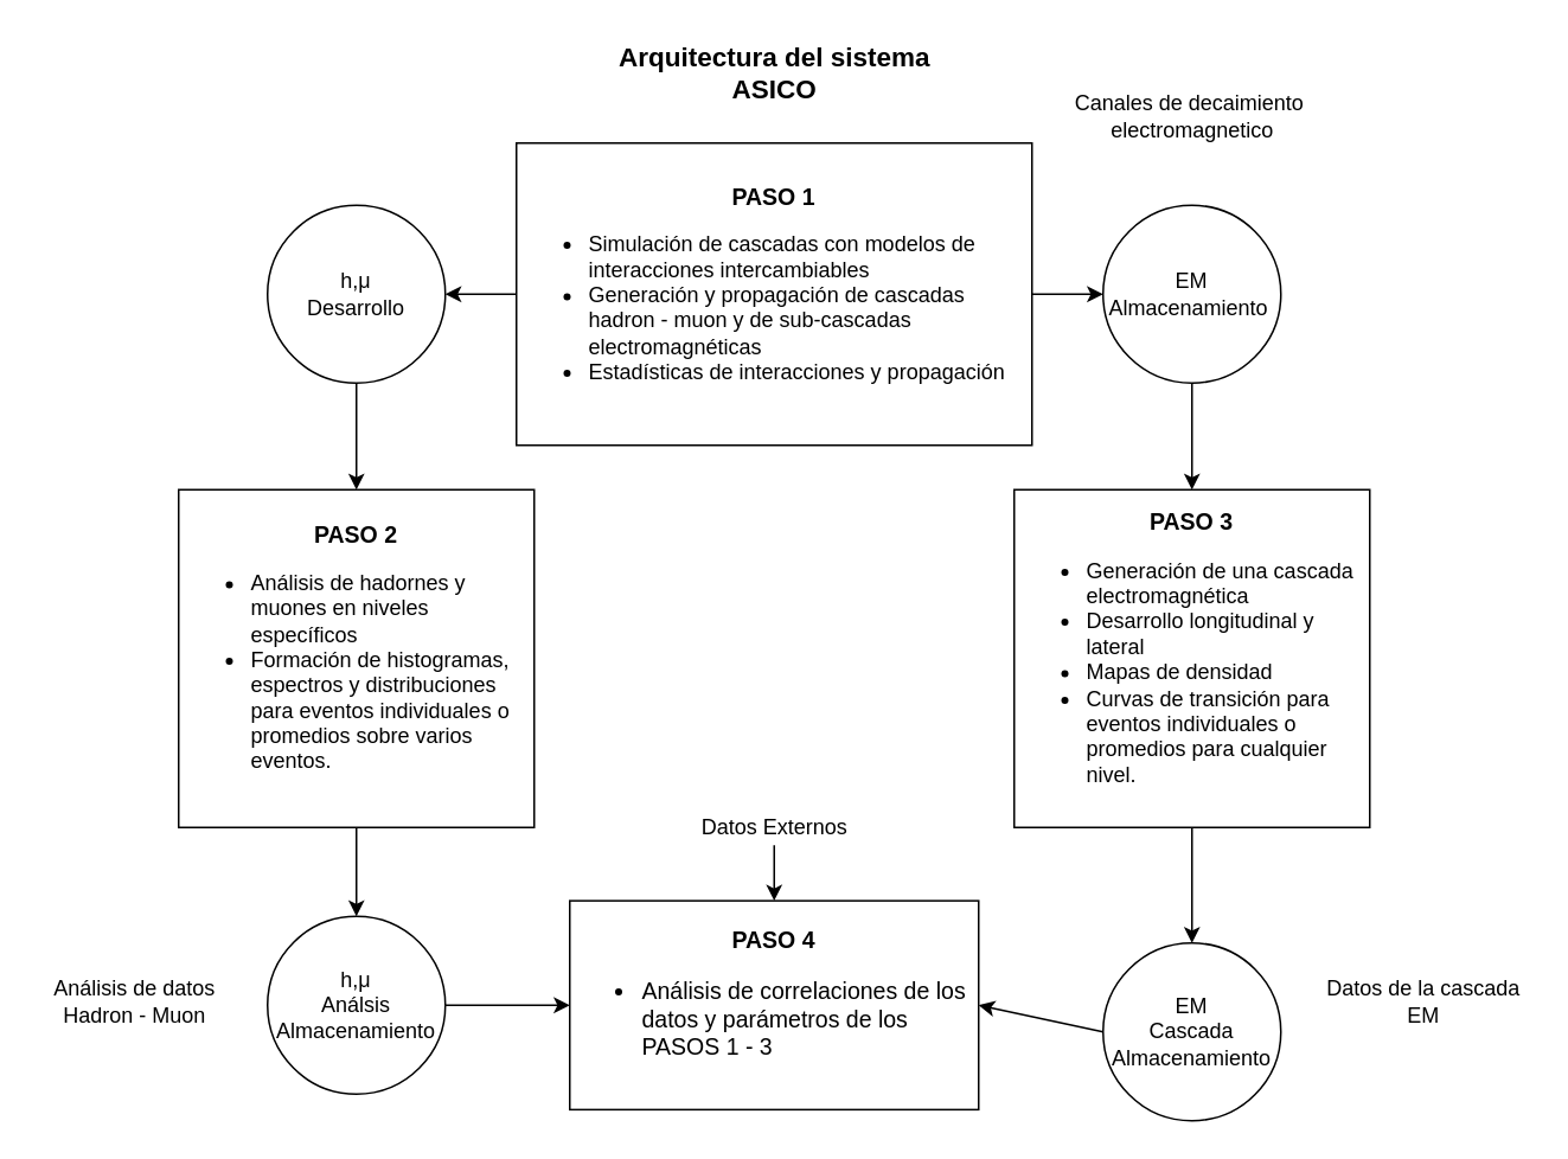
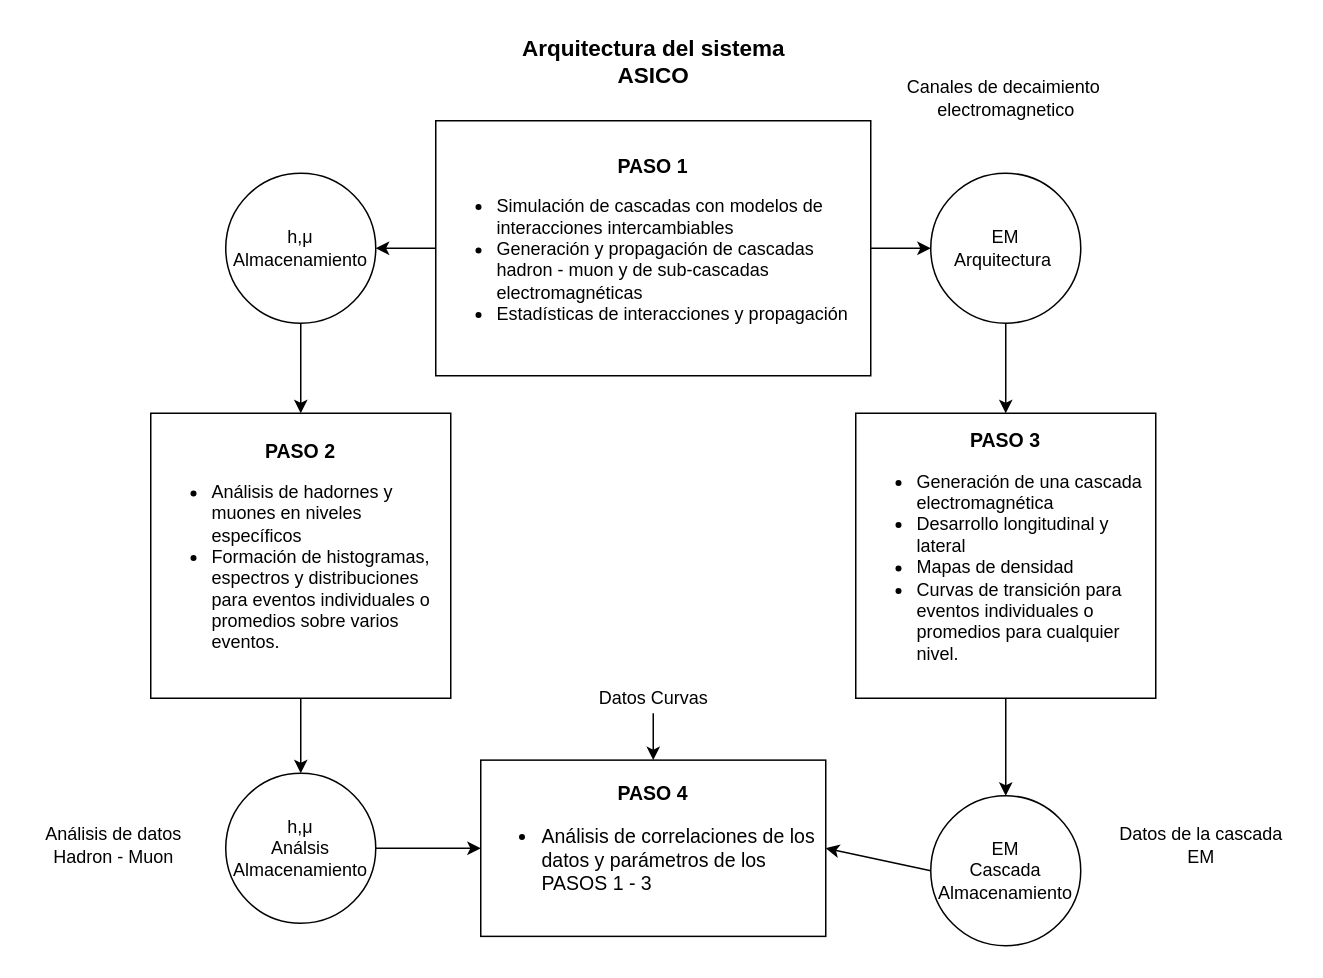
  <mxCell id="0" />
  <mxCell id="1" parent="0" />
- <mxCell id="2" value="h,μ&lt;br&gt;Desarrollo" style="ellipse;whiteSpace=wrap;html=1;aspect=fixed;" parent="1" vertex="1"><mxGeometry x="150" y="115" width="100" height="100" as="geometry" /></mxCell>
+ <mxCell id="2" value="h,μ&lt;br&gt;Almacenamiento" style="ellipse;whiteSpace=wrap;html=1;aspect=fixed;" parent="1" vertex="1"><mxGeometry x="150" y="115" width="100" height="100" as="geometry" /></mxCell>
  <mxCell id="3" value="&lt;font style=&quot;font-size: 13px&quot;&gt;&lt;b&gt;PASO 1&lt;/b&gt;&lt;/font&gt;&lt;br&gt;&lt;ul&gt;&lt;li style=&quot;text-align: left&quot;&gt;Simulación de cascadas con modelos de interacciones intercambiables&lt;/li&gt;&lt;li style=&quot;text-align: left&quot;&gt;Generación y propagación de cascadas hadron - muon y de sub-cascadas electromagnéticas&lt;/li&gt;&lt;li style=&quot;text-align: left&quot;&gt;Estadísticas de interacciones y propagación&lt;/li&gt;&lt;/ul&gt;" style="rounded=0;whiteSpace=wrap;html=1;" parent="1" vertex="1"><mxGeometry x="290" y="80" width="290" height="170" as="geometry" /></mxCell>
  <mxCell id="4" value="&lt;font style=&quot;font-size: 13px&quot;&gt;&lt;b&gt;PASO 2&lt;/b&gt;&lt;/font&gt;&lt;br&gt;&lt;ul&gt;&lt;li style=&quot;text-align: left&quot;&gt;Análisis de hadornes y muones en niveles específicos&lt;/li&gt;&lt;li style=&quot;text-align: left&quot;&gt;Formación de histogramas, espectros y distribuciones para eventos individuales o promedios sobre varios eventos.&lt;/li&gt;&lt;/ul&gt;" style="rounded=0;whiteSpace=wrap;html=1;" parent="1" vertex="1"><mxGeometry x="100" y="275" width="200" height="190" as="geometry" /></mxCell>
  <mxCell id="5" value="&lt;font style=&quot;font-size: 13px&quot;&gt;&lt;b&gt;PASO 3&lt;/b&gt;&lt;/font&gt;&lt;br&gt;&lt;ul&gt;&lt;li style=&quot;text-align: left&quot;&gt;Generación de una cascada electromagnética&lt;/li&gt;&lt;li style=&quot;text-align: left&quot;&gt;Desarrollo longitudinal y lateral&lt;/li&gt;&lt;li style=&quot;text-align: left&quot;&gt;Mapas de densidad&lt;/li&gt;&lt;li style=&quot;text-align: left&quot;&gt;Curvas de transición para eventos individuales o promedios para cualquier nivel.&lt;/li&gt;&lt;/ul&gt;" style="rounded=0;whiteSpace=wrap;html=1;" parent="1" vertex="1"><mxGeometry x="570" y="275" width="200" height="190" as="geometry" /></mxCell>
- <mxCell id="6" value="EM&lt;br&gt;Almacenamiento&amp;nbsp;" style="ellipse;whiteSpace=wrap;html=1;aspect=fixed;" parent="1" vertex="1"><mxGeometry x="620" y="115" width="100" height="100" as="geometry" /></mxCell>
+ <mxCell id="6" value="EM&lt;br&gt;Arquitectura&amp;nbsp;" style="ellipse;whiteSpace=wrap;html=1;aspect=fixed;" parent="1" vertex="1"><mxGeometry x="620" y="115" width="100" height="100" as="geometry" /></mxCell>
  <mxCell id="7" value="EM&lt;br&gt;Cascada&lt;br&gt;Almacenamiento&lt;br&gt;" style="ellipse;whiteSpace=wrap;html=1;aspect=fixed;" parent="1" vertex="1"><mxGeometry x="620" y="530" width="100" height="100" as="geometry" /></mxCell>
  <mxCell id="8" value="&lt;span&gt;h,μ&lt;br&gt;&lt;/span&gt;Análsis&lt;br&gt;Almacenamiento" style="ellipse;whiteSpace=wrap;html=1;aspect=fixed;" parent="1" vertex="1"><mxGeometry x="150" y="515" width="100" height="100" as="geometry" /></mxCell>
  <mxCell id="9" value="&lt;span style=&quot;font-size: 13px&quot;&gt;&lt;b&gt;PASO 4&lt;/b&gt;&lt;br&gt;&lt;ul&gt;&lt;li style=&quot;text-align: left&quot;&gt;Análisis de correlaciones de los datos y parámetros de los PASOS 1 - 3&lt;/li&gt;&lt;/ul&gt;&lt;/span&gt;" style="rounded=0;whiteSpace=wrap;html=1;" parent="1" vertex="1"><mxGeometry x="320" y="506.25" width="230" height="117.5" as="geometry" /></mxCell>
  <mxCell id="10" value="Análisis de datos&lt;br&gt;Hadron - Muon" style="text;html=1;resizable=0;autosize=1;align=center;verticalAlign=middle;points=[];fillColor=none;strokeColor=none;rounded=0;" parent="1" vertex="1"><mxGeometry x="20" y="547.5" width="110" height="30" as="geometry" /></mxCell>
  <mxCell id="11" value="Canales de decaimiento&amp;nbsp;&lt;br&gt;electromagnetico" style="text;html=1;resizable=0;autosize=1;align=center;verticalAlign=middle;points=[];fillColor=none;strokeColor=none;rounded=0;" parent="1" vertex="1"><mxGeometry x="595" y="50" width="150" height="30" as="geometry" /></mxCell>
  <mxCell id="12" value="Datos de la cascada &lt;br&gt;EM" style="text;html=1;resizable=0;autosize=1;align=center;verticalAlign=middle;points=[];fillColor=none;strokeColor=none;rounded=0;" parent="1" vertex="1"><mxGeometry x="740" y="547.5" width="120" height="30" as="geometry" /></mxCell>
  <mxCell id="13" value="" style="edgeStyle=orthogonalEdgeStyle;rounded=0;orthogonalLoop=1;jettySize=auto;html=1;fontSize=13;" parent="1" source="14" target="9" edge="1"><mxGeometry relative="1" as="geometry" /></mxCell>
- <mxCell id="14" value="Datos Externos" style="text;html=1;resizable=0;autosize=1;align=center;verticalAlign=middle;points=[];fillColor=none;strokeColor=none;rounded=0;" parent="1" vertex="1"><mxGeometry x="385" y="455" width="100" height="20" as="geometry" /></mxCell>
+ <mxCell id="14" value="Datos Curvas" style="text;html=1;resizable=0;autosize=1;align=center;verticalAlign=middle;points=[];fillColor=none;strokeColor=none;rounded=0;" parent="1" vertex="1"><mxGeometry x="385" y="455" width="100" height="20" as="geometry" /></mxCell>
  <mxCell id="15" value="" style="endArrow=classic;html=1;rounded=0;exitX=0;exitY=0.5;exitDx=0;exitDy=0;entryX=1;entryY=0.5;entryDx=0;entryDy=0;" parent="1" source="3" target="2" edge="1"><mxGeometry width="50" height="50" relative="1" as="geometry"><mxPoint x="460" y="325" as="sourcePoint" /><mxPoint x="510" y="275" as="targetPoint" /></mxGeometry></mxCell>
  <mxCell id="16" value="" style="endArrow=classic;html=1;rounded=0;exitX=1;exitY=0.5;exitDx=0;exitDy=0;" parent="1" source="3" target="6" edge="1"><mxGeometry width="50" height="50" relative="1" as="geometry"><mxPoint x="300" y="175" as="sourcePoint" /><mxPoint x="260" y="175" as="targetPoint" /></mxGeometry></mxCell>
  <mxCell id="17" value="" style="endArrow=classic;html=1;rounded=0;exitX=0.5;exitY=1;exitDx=0;exitDy=0;entryX=0.5;entryY=0;entryDx=0;entryDy=0;" parent="1" source="2" target="4" edge="1"><mxGeometry width="50" height="50" relative="1" as="geometry"><mxPoint x="300" y="175" as="sourcePoint" /><mxPoint x="260" y="175" as="targetPoint" /></mxGeometry></mxCell>
  <mxCell id="18" value="" style="endArrow=classic;html=1;rounded=0;exitX=0.5;exitY=1;exitDx=0;exitDy=0;entryX=0.5;entryY=0;entryDx=0;entryDy=0;" parent="1" source="4" target="8" edge="1"><mxGeometry width="50" height="50" relative="1" as="geometry"><mxPoint x="310" y="185" as="sourcePoint" /><mxPoint x="270" y="185" as="targetPoint" /></mxGeometry></mxCell>
  <mxCell id="19" value="" style="endArrow=classic;html=1;rounded=0;exitX=0.5;exitY=1;exitDx=0;exitDy=0;entryX=0.5;entryY=0;entryDx=0;entryDy=0;" parent="1" source="6" target="5" edge="1"><mxGeometry width="50" height="50" relative="1" as="geometry"><mxPoint x="320" y="195" as="sourcePoint" /><mxPoint x="280" y="195" as="targetPoint" /></mxGeometry></mxCell>
  <mxCell id="20" value="" style="endArrow=classic;html=1;rounded=0;exitX=0.5;exitY=1;exitDx=0;exitDy=0;entryX=0.5;entryY=0;entryDx=0;entryDy=0;" parent="1" source="5" target="7" edge="1"><mxGeometry width="50" height="50" relative="1" as="geometry"><mxPoint x="330" y="205" as="sourcePoint" /><mxPoint x="290" y="205" as="targetPoint" /></mxGeometry></mxCell>
  <mxCell id="21" value="" style="endArrow=classic;html=1;rounded=0;exitX=1;exitY=0.5;exitDx=0;exitDy=0;entryX=0;entryY=0.5;entryDx=0;entryDy=0;" parent="1" source="8" target="9" edge="1"><mxGeometry width="50" height="50" relative="1" as="geometry"><mxPoint x="360" y="235" as="sourcePoint" /><mxPoint x="320" y="235" as="targetPoint" /></mxGeometry></mxCell>
  <mxCell id="22" value="" style="endArrow=classic;html=1;rounded=0;exitX=0;exitY=0.5;exitDx=0;exitDy=0;entryX=1;entryY=0.5;entryDx=0;entryDy=0;" parent="1" source="7" target="9" edge="1"><mxGeometry width="50" height="50" relative="1" as="geometry"><mxPoint x="370" y="245" as="sourcePoint" /><mxPoint x="330" y="245" as="targetPoint" /></mxGeometry></mxCell>
  <mxCell id="23" value="&lt;span style=&quot;font-size: 15px&quot;&gt;&lt;b&gt;Arquitectura del sistema &lt;br&gt;ASICO&lt;/b&gt;&lt;/span&gt;" style="text;html=1;resizable=0;autosize=1;align=center;verticalAlign=middle;points=[];fillColor=none;strokeColor=none;rounded=0;" parent="1" vertex="1"><mxGeometry x="340" y="20" width="190" height="40" as="geometry" /></mxCell>
